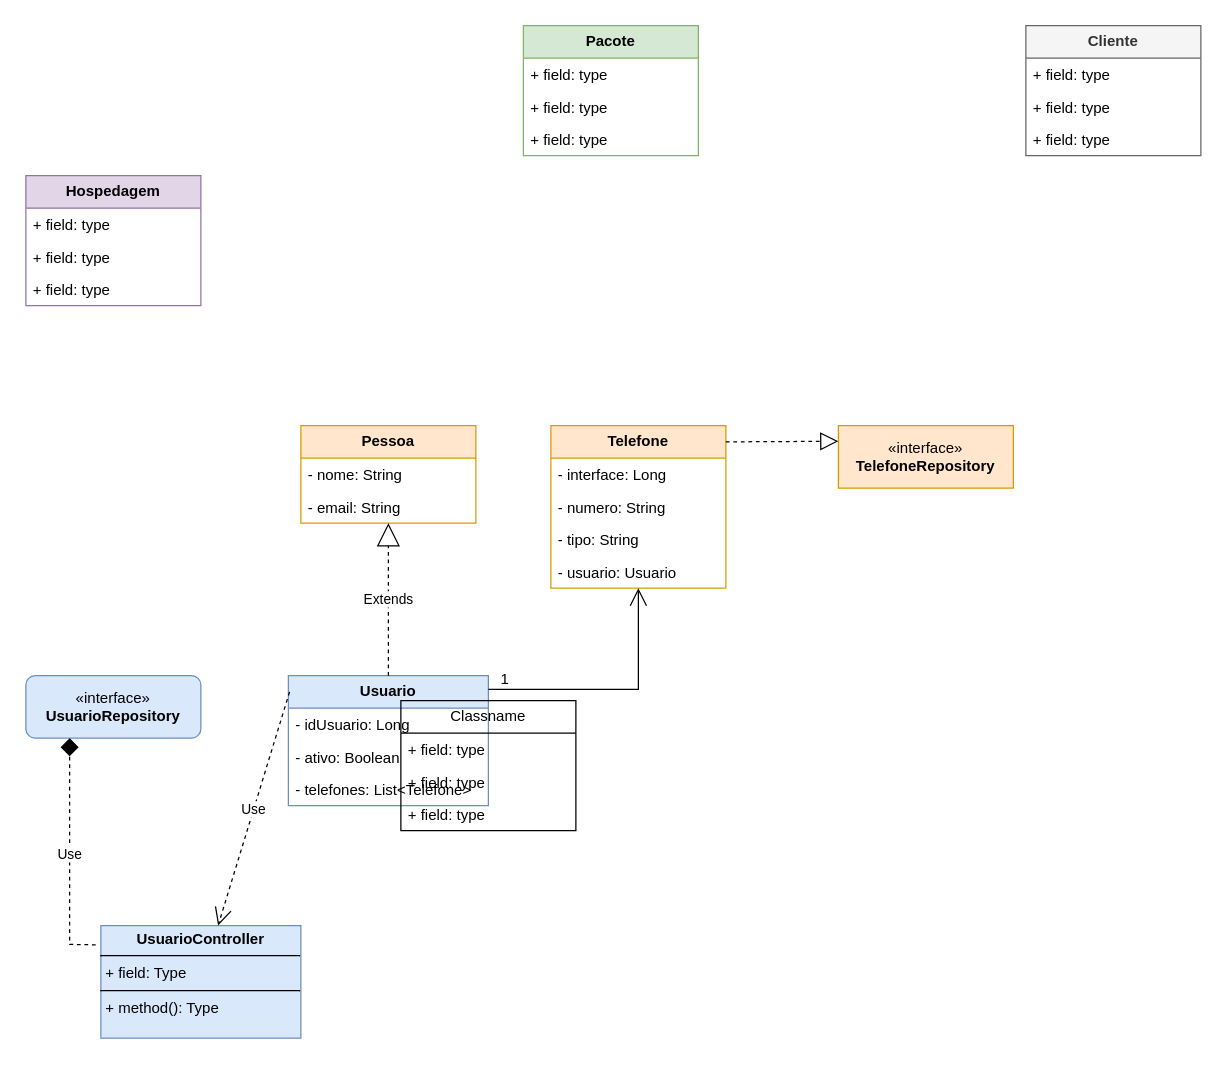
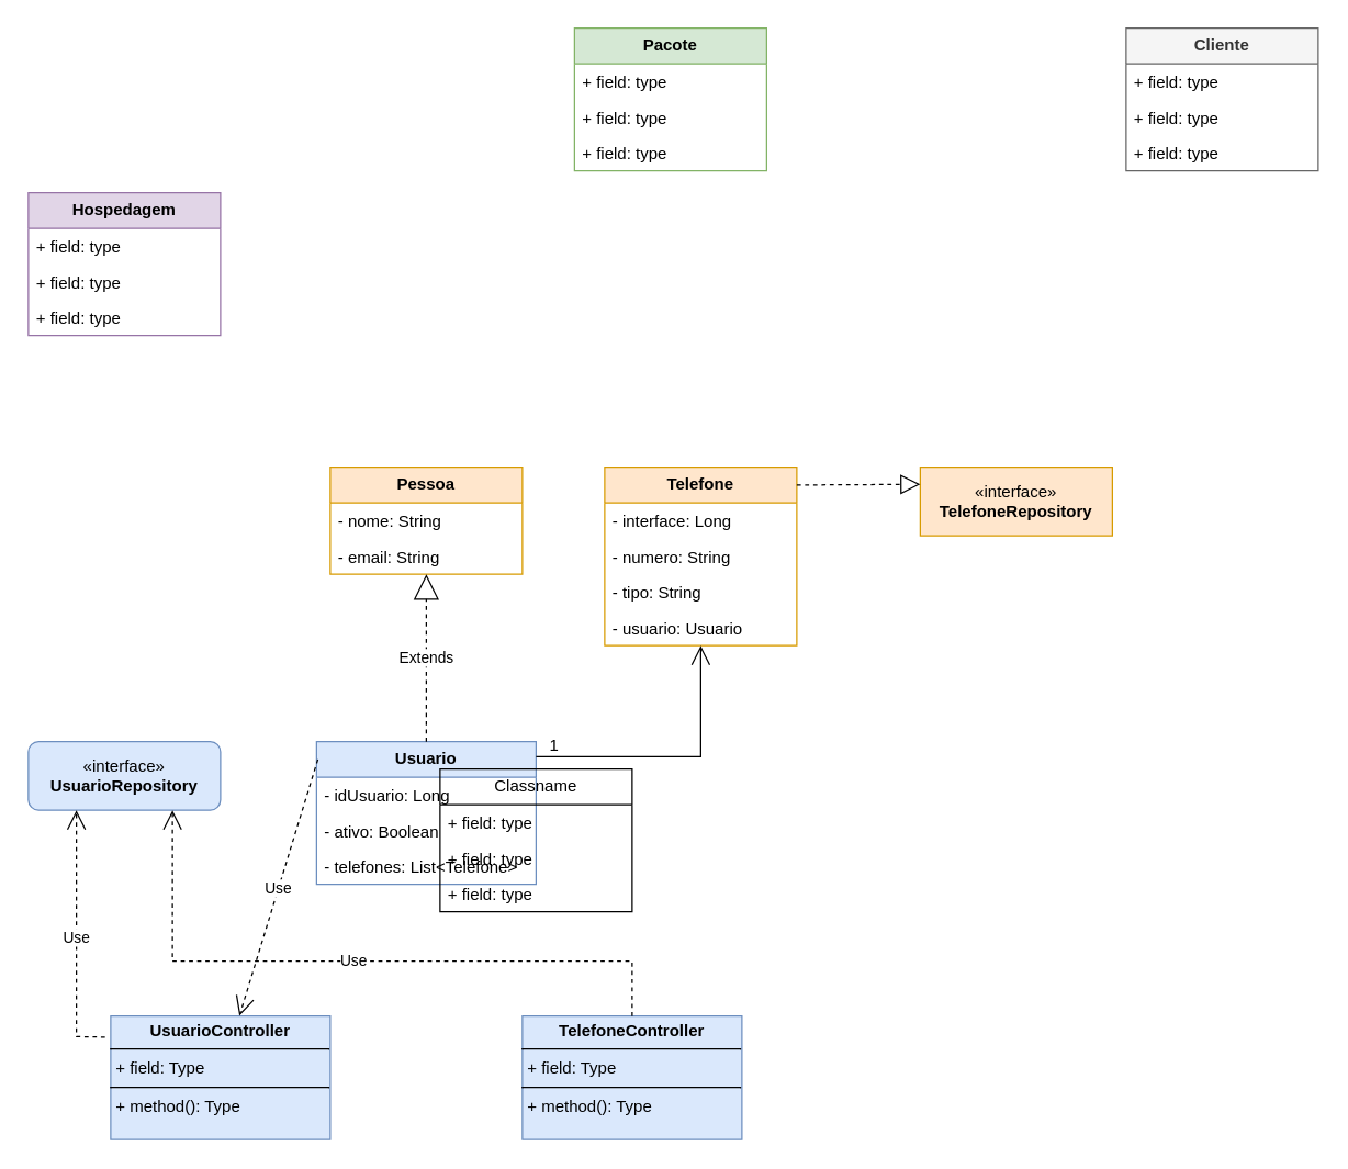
  <mxCell id="0" />
  <mxCell id="1" parent="0" />
  <mxCell id="2" value="Pessoa" style="swimlane;fontStyle=1;childLayout=stackLayout;horizontal=1;startSize=26;fillColor=#ffe6cc;horizontalStack=0;resizeParent=1;resizeParentMax=0;resizeLast=0;collapsible=1;marginBottom=0;whiteSpace=wrap;html=1;strokeColor=#d79b00;gradientColor=none;swimlaneFillColor=none;labelBackgroundColor=none;textShadow=0;" parent="1" vertex="1"><mxGeometry x="240" y="340" width="140" height="78" as="geometry" /></mxCell>
  <mxCell id="3" value="- nome: String" style="text;strokeColor=none;fillColor=none;align=left;verticalAlign=top;spacingLeft=4;spacingRight=4;overflow=hidden;rotatable=0;points=[[0,0.5],[1,0.5]];portConstraint=eastwest;whiteSpace=wrap;html=1;" parent="2" vertex="1"><mxGeometry y="26" width="140" height="26" as="geometry" /></mxCell>
  <mxCell id="4" value="- email: String" style="text;strokeColor=none;fillColor=none;align=left;verticalAlign=top;spacingLeft=4;spacingRight=4;overflow=hidden;rotatable=0;points=[[0,0.5],[1,0.5]];portConstraint=eastwest;whiteSpace=wrap;html=1;" parent="2" vertex="1"><mxGeometry y="52" width="140" height="26" as="geometry" /></mxCell>
  <mxCell id="5" value="Telefone" style="swimlane;fontStyle=1;childLayout=stackLayout;horizontal=1;startSize=26;fillColor=#ffe6cc;horizontalStack=0;resizeParent=1;resizeParentMax=0;resizeLast=0;collapsible=1;marginBottom=0;whiteSpace=wrap;html=1;strokeColor=#d79b00;gradientColor=none;swimlaneFillColor=none;labelBackgroundColor=none;textShadow=0;" parent="1" vertex="1"><mxGeometry x="440" y="340" width="140" height="130" as="geometry" /></mxCell>
  <mxCell id="6" value="- interface: Long" style="text;strokeColor=none;fillColor=none;align=left;verticalAlign=top;spacingLeft=4;spacingRight=4;overflow=hidden;rotatable=0;points=[[0,0.5],[1,0.5]];portConstraint=eastwest;whiteSpace=wrap;html=1;" parent="5" vertex="1"><mxGeometry y="26" width="140" height="26" as="geometry" /></mxCell>
  <mxCell id="7" value="- numero: String" style="text;strokeColor=none;fillColor=none;align=left;verticalAlign=top;spacingLeft=4;spacingRight=4;overflow=hidden;rotatable=0;points=[[0,0.5],[1,0.5]];portConstraint=eastwest;whiteSpace=wrap;html=1;" parent="5" vertex="1"><mxGeometry y="52" width="140" height="26" as="geometry" /></mxCell>
  <mxCell id="8" value="- tipo: String" style="text;strokeColor=none;fillColor=none;align=left;verticalAlign=top;spacingLeft=4;spacingRight=4;overflow=hidden;rotatable=0;points=[[0,0.5],[1,0.5]];portConstraint=eastwest;whiteSpace=wrap;html=1;" parent="5" vertex="1"><mxGeometry y="78" width="140" height="26" as="geometry" /></mxCell>
  <mxCell id="9" value="- usuario: Usuario" style="text;strokeColor=none;fillColor=none;align=left;verticalAlign=top;spacingLeft=4;spacingRight=4;overflow=hidden;rotatable=0;points=[[0,0.5],[1,0.5]];portConstraint=eastwest;whiteSpace=wrap;html=1;" parent="5" vertex="1"><mxGeometry y="104" width="140" height="26" as="geometry" /></mxCell>
  <mxCell id="10" value="Usuario" style="swimlane;fontStyle=1;childLayout=stackLayout;horizontal=1;startSize=26;fillColor=#dae8fc;horizontalStack=0;resizeParent=1;resizeParentMax=0;resizeLast=0;collapsible=1;marginBottom=0;whiteSpace=wrap;html=1;strokeColor=#6c8ebf;swimlaneFillColor=none;labelBackgroundColor=none;textShadow=0;" parent="1" vertex="1"><mxGeometry x="230" y="540" width="160" height="104" as="geometry" /></mxCell>
  <mxCell id="11" value="- idUsuario: Long" style="text;strokeColor=none;fillColor=none;align=left;verticalAlign=top;spacingLeft=4;spacingRight=4;overflow=hidden;rotatable=0;points=[[0,0.5],[1,0.5]];portConstraint=eastwest;whiteSpace=wrap;html=1;" parent="10" vertex="1"><mxGeometry y="26" width="160" height="26" as="geometry" /></mxCell>
  <mxCell id="12" value="- ativo: Boolean" style="text;strokeColor=none;fillColor=none;align=left;verticalAlign=top;spacingLeft=4;spacingRight=4;overflow=hidden;rotatable=0;points=[[0,0.5],[1,0.5]];portConstraint=eastwest;whiteSpace=wrap;html=1;" parent="10" vertex="1"><mxGeometry y="52" width="160" height="26" as="geometry" /></mxCell>
  <mxCell id="13" value="- telefones: List&amp;lt;Telefone&amp;gt;" style="text;strokeColor=none;fillColor=none;align=left;verticalAlign=top;spacingLeft=4;spacingRight=4;overflow=hidden;rotatable=0;points=[[0,0.5],[1,0.5]];portConstraint=eastwest;whiteSpace=wrap;html=1;" parent="10" vertex="1"><mxGeometry y="78" width="160" height="26" as="geometry" /></mxCell>
  <mxCell id="14" value="Extends" style="endArrow=block;endSize=16;endFill=0;html=1;rounded=0;exitX=0.5;exitY=0;exitDx=0;exitDy=0;dashed=1;" parent="1" source="10" target="2" edge="1"><mxGeometry width="160" relative="1" as="geometry"><mxPoint x="330" y="490" as="sourcePoint" /><mxPoint x="490" y="490" as="targetPoint" /></mxGeometry></mxCell>
  <mxCell id="15" value="" style="endArrow=open;endFill=1;endSize=12;html=1;rounded=0;exitX=1;exitY=0.106;exitDx=0;exitDy=0;exitPerimeter=0;" parent="1" source="10" target="5" edge="1"><mxGeometry width="160" relative="1" as="geometry"><mxPoint x="430" y="550" as="sourcePoint" /><mxPoint x="590" y="550" as="targetPoint" /><Array as="points"><mxPoint x="510" y="551" /></Array></mxGeometry></mxCell>
  <mxCell id="16" value="1" style="text;html=1;align=center;verticalAlign=middle;resizable=0;points=[];autosize=1;strokeColor=none;fillColor=none;" parent="1" vertex="1"><mxGeometry x="388" y="528" width="30" height="30" as="geometry" /></mxCell>
  <mxCell id="17" value="«interface»&lt;br&gt;&lt;b&gt;UsuarioRepository&lt;/b&gt;" style="html=1;whiteSpace=wrap;fillColor=#dae8fc;strokeColor=#6c8ebf;rounded=1;" parent="1" vertex="1"><mxGeometry x="20" y="540" width="140" height="50" as="geometry" /></mxCell>
  <mxCell id="18" value="«interface»&lt;br&gt;&lt;b&gt;TelefoneRepository&lt;/b&gt;" style="html=1;whiteSpace=wrap;fillColor=#ffe6cc;strokeColor=#d79b00;" parent="1" vertex="1"><mxGeometry x="670" y="340" width="140" height="50" as="geometry" /></mxCell>
  <mxCell id="19" value="" style="endArrow=block;dashed=1;endFill=0;endSize=12;html=1;rounded=0;exitX=1;exitY=0.1;exitDx=0;exitDy=0;exitPerimeter=0;entryX=0;entryY=0.25;entryDx=0;entryDy=0;" parent="1" source="5" target="18" edge="1"><mxGeometry width="160" relative="1" as="geometry"><mxPoint x="600" y="380" as="sourcePoint" /><mxPoint x="650" y="353" as="targetPoint" /></mxGeometry></mxCell>
  <mxCell id="20" value="&lt;p style=&quot;margin:0px;margin-top:4px;text-align:center;&quot;&gt;&lt;b&gt;UsuarioController&lt;/b&gt;&lt;/p&gt;&lt;hr size=&quot;1&quot; style=&quot;border-style:solid;&quot;&gt;&lt;p style=&quot;margin:0px;margin-left:4px;&quot;&gt;+ field: Type&lt;/p&gt;&lt;hr size=&quot;1&quot; style=&quot;border-style:solid;&quot;&gt;&lt;p style=&quot;margin:0px;margin-left:4px;&quot;&gt;+ method(): Type&lt;/p&gt;" style="verticalAlign=top;align=left;overflow=fill;html=1;whiteSpace=wrap;fillColor=#dae8fc;strokeColor=#6c8ebf;" vertex="1" parent="1"><mxGeometry x="80" y="740" width="160" height="90" as="geometry" /></mxCell>
+ <mxCell id="21" value="&lt;p style=&quot;margin:0px;margin-top:4px;text-align:center;&quot;&gt;&lt;b&gt;TelefoneController&lt;/b&gt;&lt;/p&gt;&lt;hr size=&quot;1&quot; style=&quot;border-style:solid;&quot;&gt;&lt;p style=&quot;margin:0px;margin-left:4px;&quot;&gt;+ field: Type&lt;/p&gt;&lt;hr size=&quot;1&quot; style=&quot;border-style:solid;&quot;&gt;&lt;p style=&quot;margin:0px;margin-left:4px;&quot;&gt;+ method(): Type&lt;/p&gt;" style="verticalAlign=top;align=left;overflow=fill;html=1;whiteSpace=wrap;fillColor=#dae8fc;strokeColor=#6c8ebf;" vertex="1" parent="1"><mxGeometry x="380" y="740" width="160" height="90" as="geometry" /></mxCell>
  <mxCell id="22" value="&lt;b&gt;Hospedagem&lt;/b&gt;" style="swimlane;fontStyle=0;childLayout=stackLayout;horizontal=1;startSize=26;fillColor=#e1d5e7;horizontalStack=0;resizeParent=1;resizeParentMax=0;resizeLast=0;collapsible=1;marginBottom=0;whiteSpace=wrap;html=1;strokeColor=#9673a6;" vertex="1" parent="1"><mxGeometry x="20" y="140" width="140" height="104" as="geometry" /></mxCell>
  <mxCell id="23" value="+ field: type" style="text;strokeColor=none;fillColor=none;align=left;verticalAlign=top;spacingLeft=4;spacingRight=4;overflow=hidden;rotatable=0;points=[[0,0.5],[1,0.5]];portConstraint=eastwest;whiteSpace=wrap;html=1;" vertex="1" parent="22"><mxGeometry y="26" width="140" height="26" as="geometry" /></mxCell>
  <mxCell id="24" value="+ field: type" style="text;strokeColor=none;fillColor=none;align=left;verticalAlign=top;spacingLeft=4;spacingRight=4;overflow=hidden;rotatable=0;points=[[0,0.5],[1,0.5]];portConstraint=eastwest;whiteSpace=wrap;html=1;" vertex="1" parent="22"><mxGeometry y="52" width="140" height="26" as="geometry" /></mxCell>
  <mxCell id="25" value="+ field: type" style="text;strokeColor=none;fillColor=none;align=left;verticalAlign=top;spacingLeft=4;spacingRight=4;overflow=hidden;rotatable=0;points=[[0,0.5],[1,0.5]];portConstraint=eastwest;whiteSpace=wrap;html=1;" vertex="1" parent="22"><mxGeometry y="78" width="140" height="26" as="geometry" /></mxCell>
  <mxCell id="26" value="&lt;b&gt;Pacote&lt;/b&gt;" style="swimlane;fontStyle=0;childLayout=stackLayout;horizontal=1;startSize=26;fillColor=#d5e8d4;horizontalStack=0;resizeParent=1;resizeParentMax=0;resizeLast=0;collapsible=1;marginBottom=0;whiteSpace=wrap;html=1;strokeColor=#82b366;" vertex="1" parent="1"><mxGeometry x="418" y="20" width="140" height="104" as="geometry" /></mxCell>
  <mxCell id="27" value="+ field: type" style="text;strokeColor=none;fillColor=none;align=left;verticalAlign=top;spacingLeft=4;spacingRight=4;overflow=hidden;rotatable=0;points=[[0,0.5],[1,0.5]];portConstraint=eastwest;whiteSpace=wrap;html=1;" vertex="1" parent="26"><mxGeometry y="26" width="140" height="26" as="geometry" /></mxCell>
  <mxCell id="28" value="+ field: type" style="text;strokeColor=none;fillColor=none;align=left;verticalAlign=top;spacingLeft=4;spacingRight=4;overflow=hidden;rotatable=0;points=[[0,0.5],[1,0.5]];portConstraint=eastwest;whiteSpace=wrap;html=1;" vertex="1" parent="26"><mxGeometry y="52" width="140" height="26" as="geometry" /></mxCell>
  <mxCell id="29" value="+ field: type" style="text;strokeColor=none;fillColor=none;align=left;verticalAlign=top;spacingLeft=4;spacingRight=4;overflow=hidden;rotatable=0;points=[[0,0.5],[1,0.5]];portConstraint=eastwest;whiteSpace=wrap;html=1;" vertex="1" parent="26"><mxGeometry y="78" width="140" height="26" as="geometry" /></mxCell>
  <mxCell id="30" value="&lt;b&gt;Cliente&lt;/b&gt;" style="swimlane;fontStyle=0;childLayout=stackLayout;horizontal=1;startSize=26;fillColor=#f5f5f5;horizontalStack=0;resizeParent=1;resizeParentMax=0;resizeLast=0;collapsible=1;marginBottom=0;whiteSpace=wrap;html=1;strokeColor=#666666;fontColor=#333333;" vertex="1" parent="1"><mxGeometry x="820" y="20" width="140" height="104" as="geometry" /></mxCell>
  <mxCell id="31" value="+ field: type" style="text;strokeColor=none;fillColor=none;align=left;verticalAlign=top;spacingLeft=4;spacingRight=4;overflow=hidden;rotatable=0;points=[[0,0.5],[1,0.5]];portConstraint=eastwest;whiteSpace=wrap;html=1;" vertex="1" parent="30"><mxGeometry y="26" width="140" height="26" as="geometry" /></mxCell>
  <mxCell id="32" value="+ field: type" style="text;strokeColor=none;fillColor=none;align=left;verticalAlign=top;spacingLeft=4;spacingRight=4;overflow=hidden;rotatable=0;points=[[0,0.5],[1,0.5]];portConstraint=eastwest;whiteSpace=wrap;html=1;" vertex="1" parent="30"><mxGeometry y="52" width="140" height="26" as="geometry" /></mxCell>
  <mxCell id="33" value="+ field: type" style="text;strokeColor=none;fillColor=none;align=left;verticalAlign=top;spacingLeft=4;spacingRight=4;overflow=hidden;rotatable=0;points=[[0,0.5],[1,0.5]];portConstraint=eastwest;whiteSpace=wrap;html=1;" vertex="1" parent="30"><mxGeometry y="78" width="140" height="26" as="geometry" /></mxCell>
- <mxCell id="34" value="Use" style="endArrow=diamond;endSize=12;dashed=1;html=1;rounded=0;exitX=-0.026;exitY=0.171;exitDx=0;exitDy=0;exitPerimeter=0;entryX=0.25;entryY=1;entryDx=0;entryDy=0;" edge="1" parent="1" source="20" target="17"><mxGeometry width="160" relative="1" as="geometry"><mxPoint x="270" y="590" as="sourcePoint" /><mxPoint x="430" y="590" as="targetPoint" /><Array as="points"><mxPoint x="55" y="755" /></Array></mxGeometry></mxCell>
+ <mxCell id="34" value="Use" style="endArrow=open;endSize=12;dashed=1;html=1;rounded=0;exitX=-0.026;exitY=0.171;exitDx=0;exitDy=0;exitPerimeter=0;entryX=0.25;entryY=1;entryDx=0;entryDy=0;" edge="1" parent="1" source="20" target="17"><mxGeometry width="160" relative="1" as="geometry"><mxPoint x="270" y="590" as="sourcePoint" /><mxPoint x="430" y="590" as="targetPoint" /><Array as="points"><mxPoint x="55" y="755" /></Array></mxGeometry></mxCell>
+ <mxCell id="35" value="Use" style="endArrow=open;endSize=12;dashed=1;html=1;rounded=0;exitX=0.5;exitY=0;exitDx=0;exitDy=0;entryX=0.75;entryY=1;entryDx=0;entryDy=0;" edge="1" parent="1" source="21" target="17"><mxGeometry width="160" relative="1" as="geometry"><mxPoint x="440" y="700" as="sourcePoint" /><mxPoint x="600" y="700" as="targetPoint" /><Array as="points"><mxPoint x="460" y="700" /><mxPoint x="125" y="700" /></Array></mxGeometry></mxCell>
  <mxCell id="36" value="Use" style="endArrow=open;endSize=12;dashed=1;html=1;rounded=0;exitX=0.006;exitY=0.125;exitDx=0;exitDy=0;exitPerimeter=0;" edge="1" parent="1" source="10" target="20"><mxGeometry width="160" relative="1" as="geometry"><mxPoint x="190" y="640" as="sourcePoint" /><mxPoint x="150" y="420" as="targetPoint" /></mxGeometry></mxCell>
  <mxCell id="37" value="Classname" style="swimlane;fontStyle=0;childLayout=stackLayout;horizontal=1;startSize=26;fillColor=none;horizontalStack=0;resizeParent=1;resizeParentMax=0;resizeLast=0;collapsible=1;marginBottom=0;whiteSpace=wrap;html=1;" vertex="1" parent="1"><mxGeometry x="320" y="560" width="140" height="104" as="geometry" /></mxCell>
  <mxCell id="38" value="+ field: type" style="text;strokeColor=none;fillColor=none;align=left;verticalAlign=top;spacingLeft=4;spacingRight=4;overflow=hidden;rotatable=0;points=[[0,0.5],[1,0.5]];portConstraint=eastwest;whiteSpace=wrap;html=1;" vertex="1" parent="37"><mxGeometry y="26" width="140" height="26" as="geometry" /></mxCell>
  <mxCell id="39" value="+ field: type" style="text;strokeColor=none;fillColor=none;align=left;verticalAlign=top;spacingLeft=4;spacingRight=4;overflow=hidden;rotatable=0;points=[[0,0.5],[1,0.5]];portConstraint=eastwest;whiteSpace=wrap;html=1;" vertex="1" parent="37"><mxGeometry y="52" width="140" height="26" as="geometry" /></mxCell>
  <mxCell id="40" value="+ field: type" style="text;strokeColor=none;fillColor=none;align=left;verticalAlign=top;spacingLeft=4;spacingRight=4;overflow=hidden;rotatable=0;points=[[0,0.5],[1,0.5]];portConstraint=eastwest;whiteSpace=wrap;html=1;" vertex="1" parent="37"><mxGeometry y="78" width="140" height="26" as="geometry" /></mxCell>
